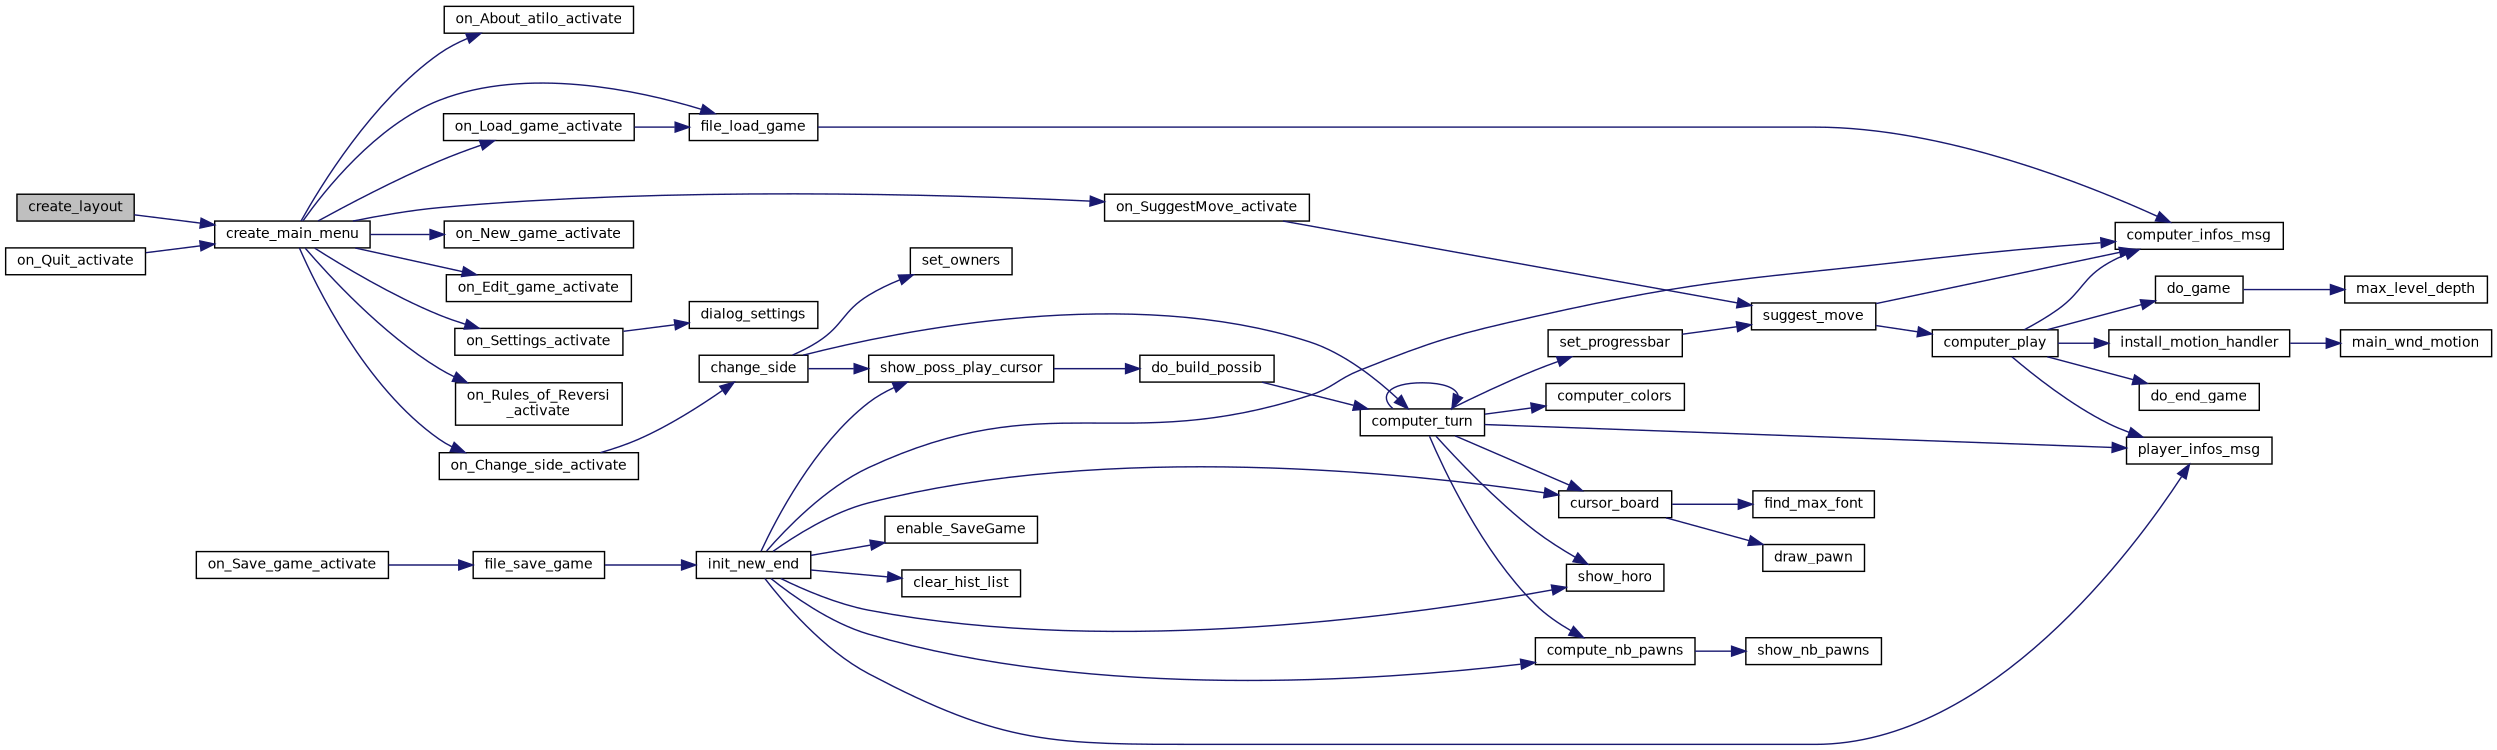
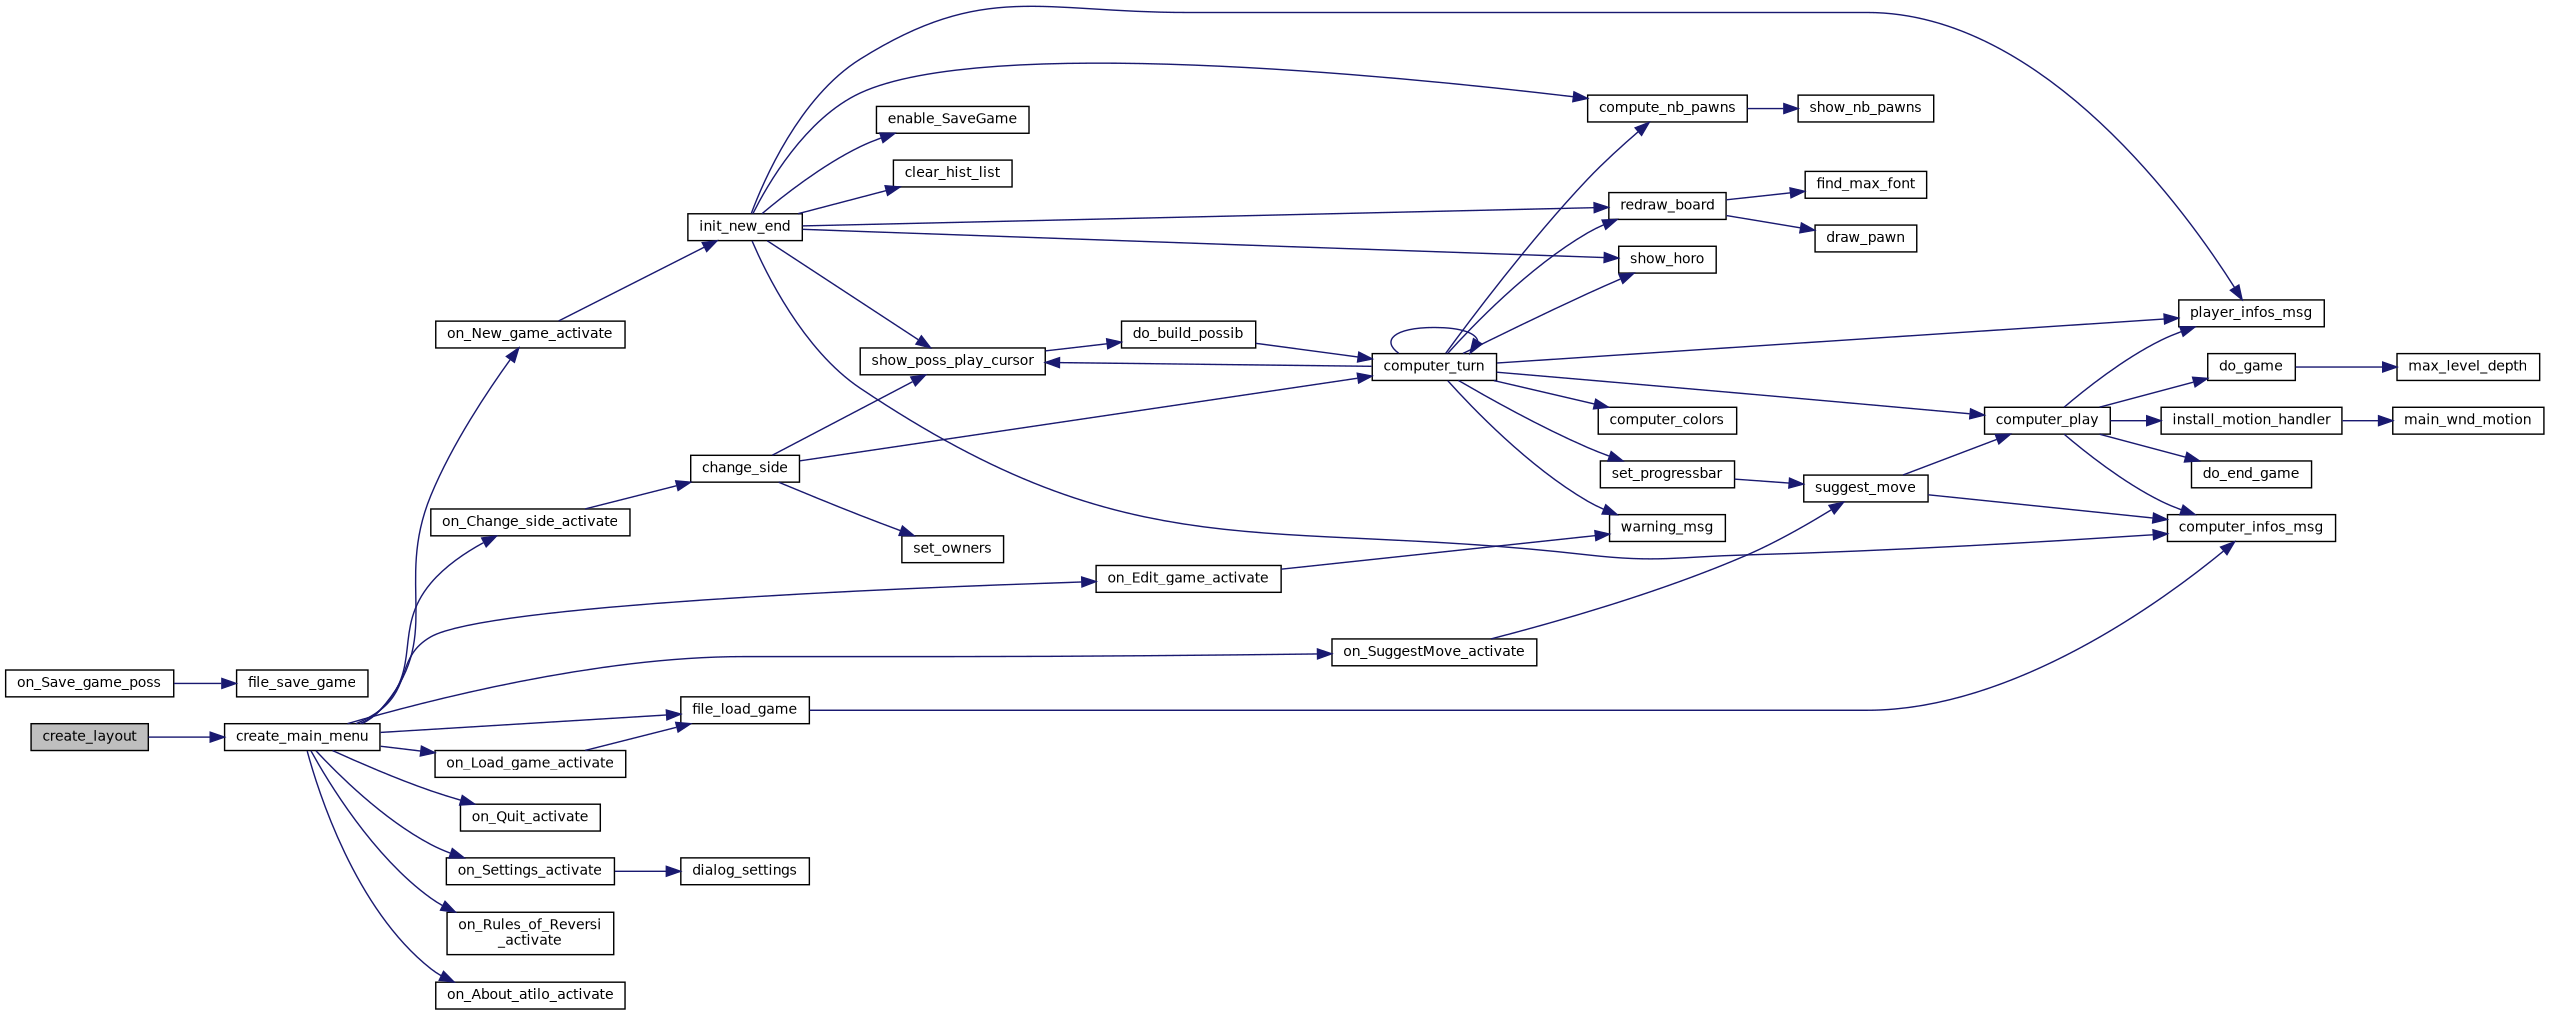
  digraph {
    rankdir=LR
    node [color=black fillcolor=white fontname=Helvetica fontsize=10 shape=record style=filled]
    edge [color=midnightblue fontname=Helvetica fontsize=10 labelfontname=Helvetica labelfontsize=10 style=solid]
    n1 [fillcolor=grey75 fontcolor=black height=0.2 label=create_layout width=0.4]
    n2 [height=0.2 label=create_main_menu width=0.4]
    n3 [height=0.2 label=on_New_game_activate width=0.4]
    n4 [height=0.2 label=on_Load_game_activate width=0.4]
    n5 [height=0.2 label=on_Edit_game_activate width=0.4]
    n6 [height=0.2 label=on_Quit_activate width=0.4]
    n7 [height=0.2 label=on_Change_side_activate width=0.4]
    n8 [height=0.2 label=on_SuggestMove_activate width=0.4]
    n9 [height=0.2 label=on_Settings_activate width=0.4]
    n10 [height=0.2 label="on_Rules_of_Reversi\l_activate" width=0.4]
    n11 [height=0.2 label=on_About_atilo_activate width=0.4]
    n12 [height=0.2 label=file_load_game width=0.4]
    n13 [height=0.2 label=init_new_end width=0.4]
-   n14 [height=0.2 label=on_Save_game_activate width=0.4]
+   n14 [height=0.2 label=on_Save_game_poss width=0.4]
    n15 [height=0.2 label=file_save_game width=0.4]
+   n16 [height=0.2 label=warning_msg width=0.4]
    n17 [height=0.2 label=change_side width=0.4]
    n18 [height=0.2 label=suggest_move width=0.4]
    n19 [height=0.2 label=dialog_settings width=0.4]
    n20 [height=0.2 label=clear_hist_list width=0.4]
    n21 [height=0.2 label=compute_nb_pawns width=0.4]
    n22 [height=0.2 label=computer_infos_msg width=0.4]
    n23 [height=0.2 label=enable_SaveGame width=0.4]
    n24 [height=0.2 label=player_infos_msg width=0.4]
-   n25 [height=0.2 label=cursor_board width=0.4]
+   n25 [height=0.2 label=redraw_board width=0.4]
    n26 [height=0.2 label=show_horo width=0.4]
    n27 [height=0.2 label=show_poss_play_cursor width=0.4]
    n28 [height=0.2 label=show_nb_pawns width=0.4]
    n29 [height=0.2 label=draw_pawn width=0.4]
    n30 [height=0.2 label=find_max_font width=0.4]
    n31 [height=0.2 label=do_build_possib width=0.4]
    n32 [height=0.2 label=computer_turn width=0.4]
    n33 [height=0.2 label=set_owners width=0.4]
    n34 [height=0.2 label=computer_play width=0.4]
    n35 [height=0.2 label=set_progressbar width=0.4]
    n36 [height=0.2 label=computer_colors width=0.4]
    n37 [height=0.2 label=install_motion_handler width=0.4]
    n38 [height=0.2 label=do_end_game width=0.4]
    n39 [height=0.2 label=do_game width=0.4]
    n40 [height=0.2 label=main_wnd_motion width=0.4]
    n41 [height=0.2 label=max_level_depth width=0.4]
    n1 -> n2
    n2 -> n3
    n2 -> n4
    n2 -> n5
-   n6 -> n2
+   n2 -> n6
    n2 -> n7
    n2 -> n8
    n2 -> n9
    n2 -> n10
    n2 -> n11
    n2 -> n12
-   n15 -> n13
+   n3 -> n13
    n4 -> n12
+   n5 -> n16
    n7 -> n17
    n8 -> n18
    n9 -> n19
    n12 -> n22
    n13 -> n20
    n13 -> n21
    n13 -> n22
    n13 -> n23
    n13 -> n24
    n13 -> n25
    n13 -> n26
    n13 -> n27
    n14 -> n15
    n17 -> n27
    n17 -> n32
    n17 -> n33
    n18 -> n22
    n18 -> n34
    n21 -> n28
    n25 -> n29
    n25 -> n30
    n27 -> n31
    n31 -> n32
+   n32 -> n16
    n32 -> n21
    n32 -> n24
    n32 -> n25
    n32 -> n26
+   n32 -> n27
    n32 -> n32
+   n32 -> n34
    n32 -> n35
    n32 -> n36
    n34 -> n22
    n34 -> n24
    n34 -> n37
    n34 -> n38
    n34 -> n39
    n35 -> n18
    n37 -> n40
    n39 -> n41
  }
